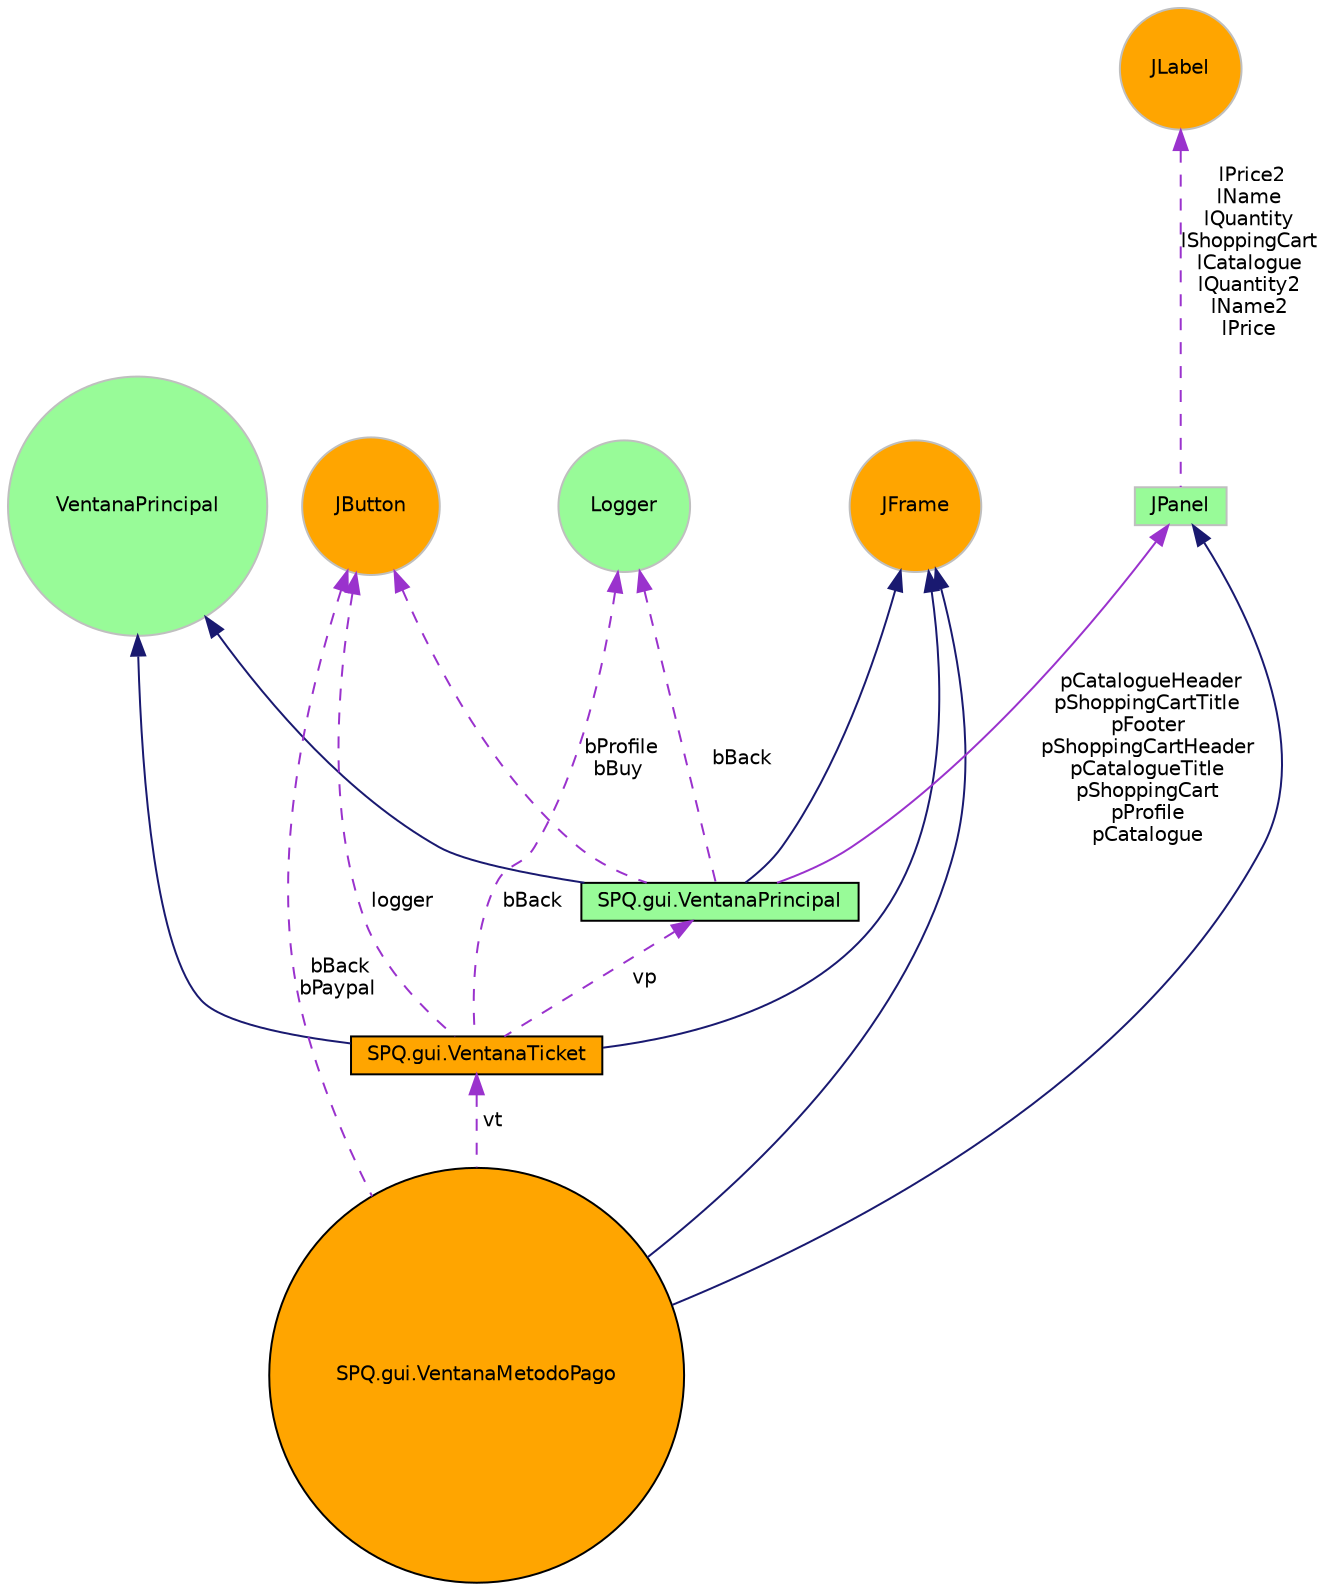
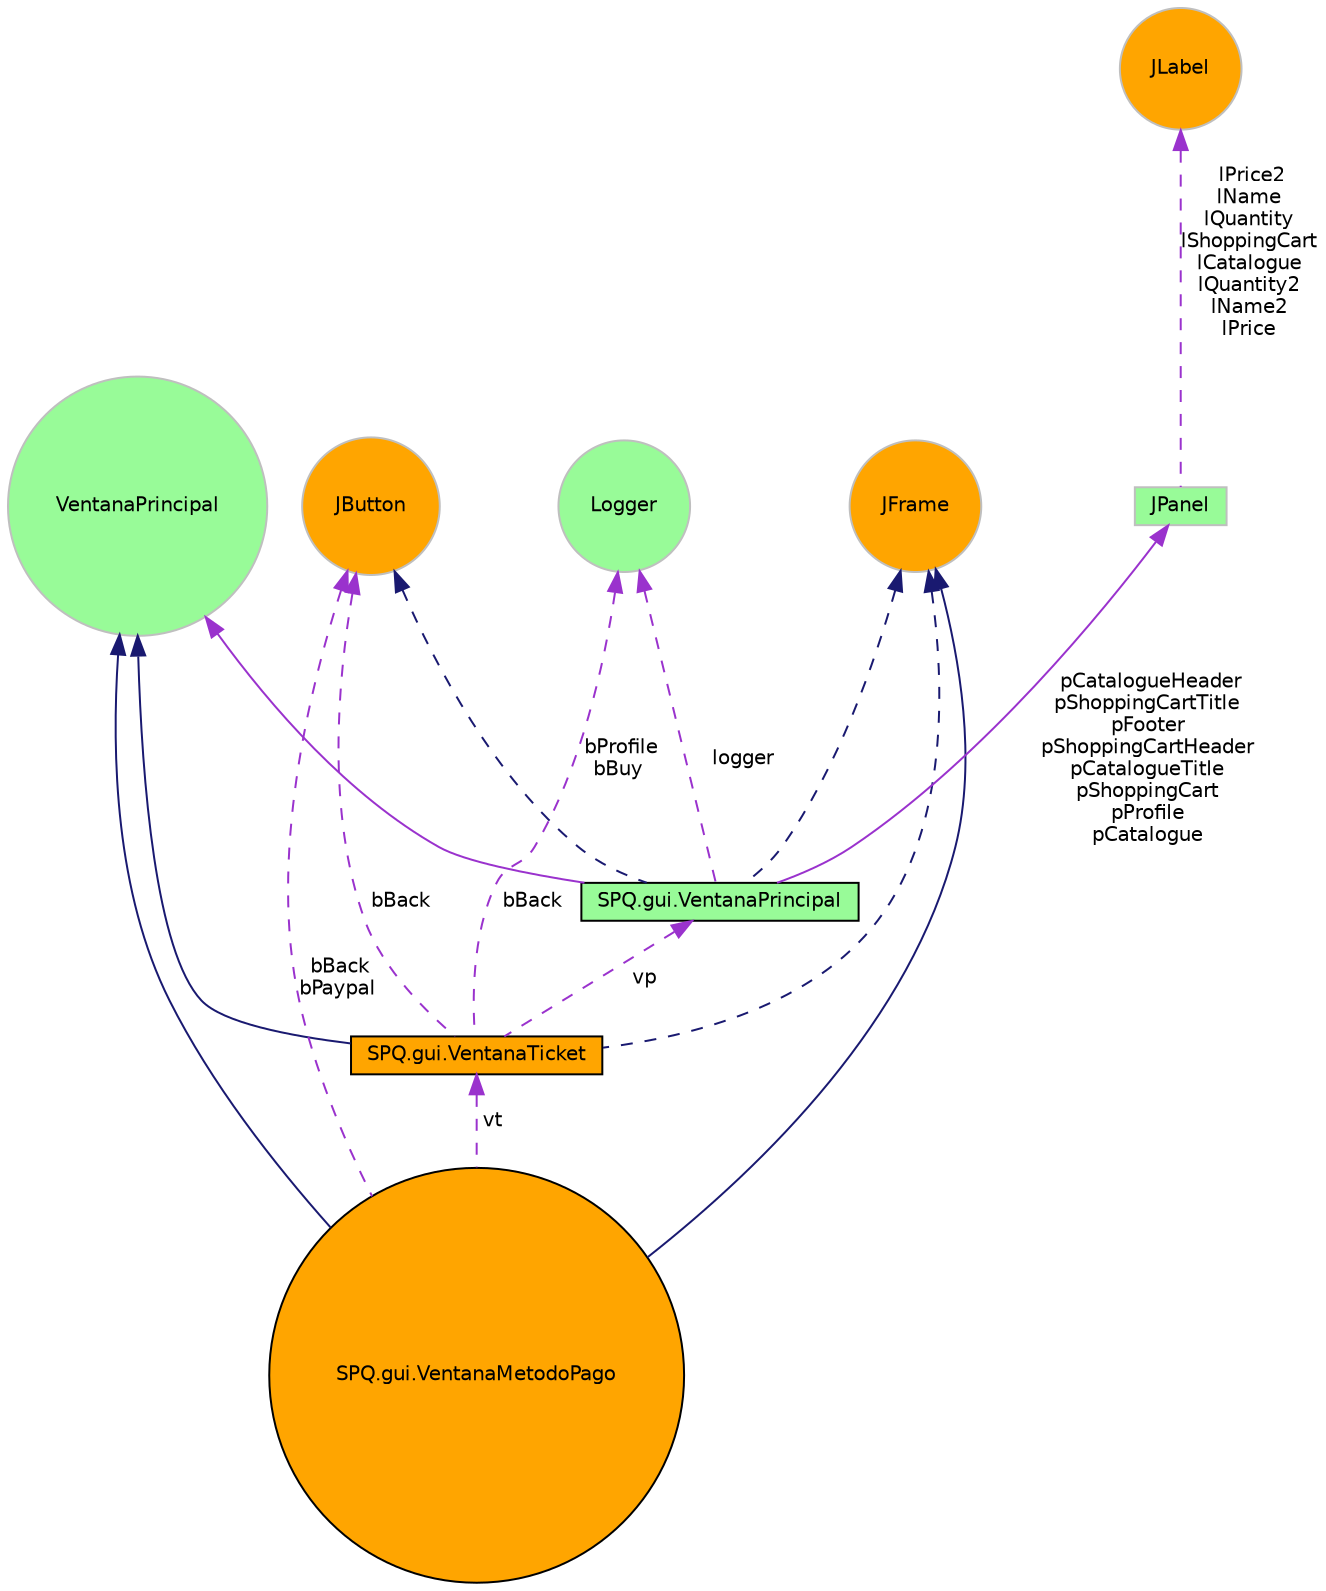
  digraph {
    node [color=grey75 fillcolor=orange fontname=Helvetica fontsize=10 shape=circle style=filled]
    edge [color=darkorchid3 dir=back fontname=Helvetica fontsize=10 labelfontname=Helvetica labelfontsize=10 style=dashed]
    n1 [color=black fontcolor=black height=0.2 label="SPQ.gui.VentanaMetodoPago" width=0.4]
    n2 [height=0.2 label=JFrame width=0.4]
    n3 [color=black height=0.2 label="SPQ.gui.VentanaTicket" shape=box width=0.4]
    n4 [color=black fillcolor=palegreen height=0.2 label="SPQ.gui.VentanaPrincipal" shape=box width=0.4]
    n5 [fillcolor=palegreen height=0.2 label=VentanaPrincipal width=0.4]
    n6 [height=0.2 label=JButton width=0.4]
    n7 [fillcolor=palegreen height=0.2 label=Logger width=0.4]
    n8 [height=0.2 label=JLabel width=0.4]
    n9 [fillcolor=palegreen height=0.2 label=JPanel shape=box width=0.4]
    n2 -> n1 [color=midnightblue style=solid]
-   n2 -> n3 [color=midnightblue style=solid]
-   n2 -> n4 [color=midnightblue style=solid]
+   n2 -> n3 [color=midnightblue]
+   n2 -> n4 [color=midnightblue]
    n3 -> n1 [label=" vt"]
    n4 -> n3 [label=" vp"]
-   n9 -> n1 [color=midnightblue style=solid]
+   n5 -> n1 [color=midnightblue style=solid]
    n5 -> n3 [color=midnightblue style=solid]
-   n5 -> n4 [color=midnightblue style=solid]
+   n5 -> n4 [style=solid]
    n6 -> n1 [label=" bBack\nbPaypal"]
-   n6 -> n3 [label=" logger"]
-   n6 -> n4 [label=" bProfile\nbBuy"]
+   n6 -> n3 [label=" bBack"]
+   n6 -> n4 [color=midnightblue label=" bProfile\nbBuy"]
    n7 -> n3 [label=" bBack"]
-   n7 -> n4 [label=" bBack"]
+   n7 -> n4 [label=" logger"]
    n8 -> n9 [label=" lPrice2\nlName\nlQuantity\nlShoppingCart\nlCatalogue\nlQuantity2\nlName2\nlPrice"]
    n9 -> n4 [label=" pCatalogueHeader\npShoppingCartTitle\npFooter\npShoppingCartHeader\npCatalogueTitle\npShoppingCart\npProfile\npCatalogue" style=solid]
  }
